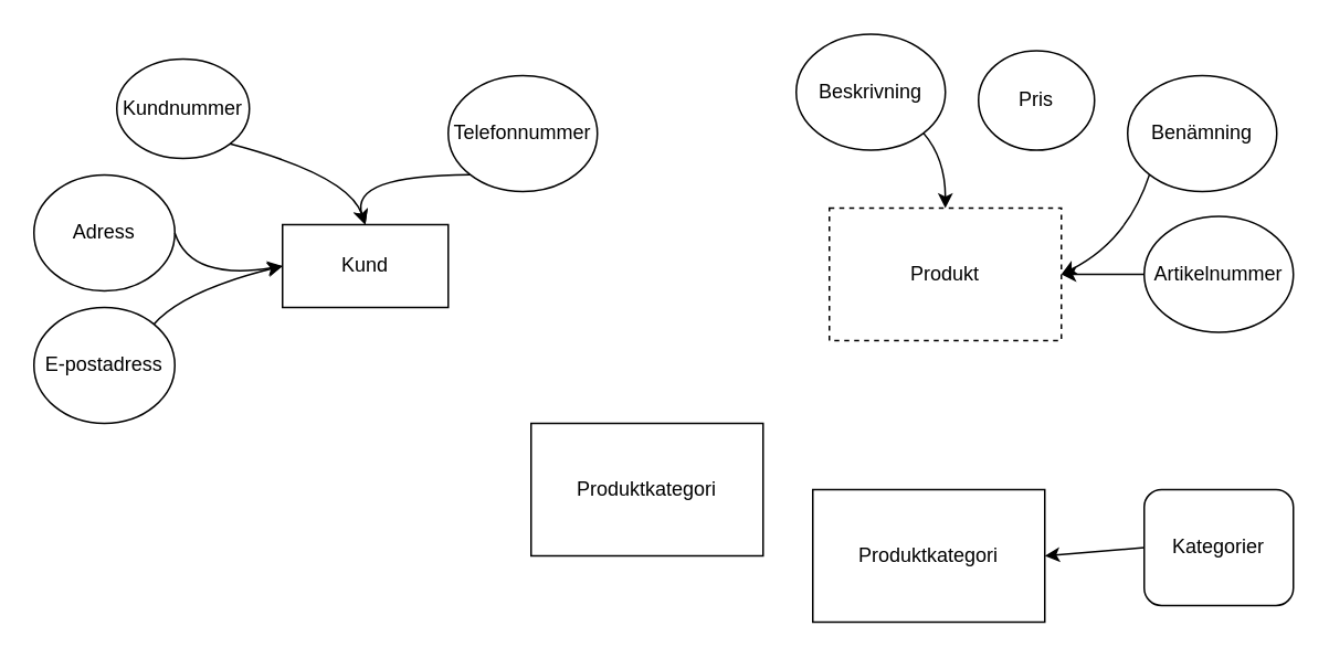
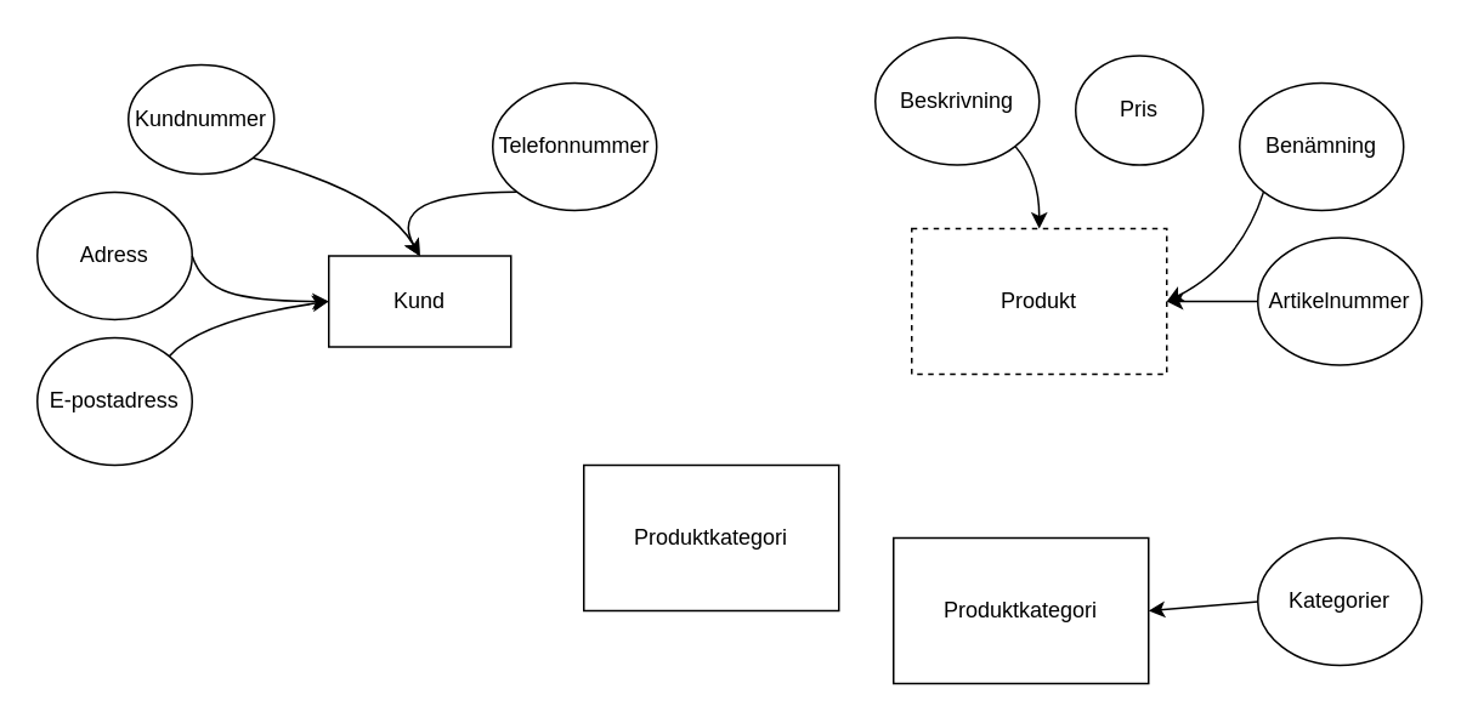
  <mxCell id="0" />
  <mxCell id="1" parent="0" />
- <mxCell id="2" value="Kund" style="rounded=0;whiteSpace=wrap;html=1;" vertex="1" parent="1"><mxGeometry x="170" y="135" width="100" height="50" as="geometry" /></mxCell>
+ <mxCell id="2" value="Kund" style="rounded=0;whiteSpace=wrap;html=1;" vertex="1" parent="1"><mxGeometry x="180" y="140" width="100" height="50" as="geometry" /></mxCell>
  <mxCell id="3" value="Produkt" style="rounded=0;whiteSpace=wrap;html=1;dashed=1;" vertex="1" parent="1"><mxGeometry x="500" y="125" width="140" height="80" as="geometry" /></mxCell>
  <mxCell id="4" value="Produktkategori&lt;br&gt;" style="rounded=0;whiteSpace=wrap;html=1;" vertex="1" parent="1"><mxGeometry x="490" y="295" width="140" height="80" as="geometry" /></mxCell>
  <mxCell id="5" value="Produktkategori&lt;br&gt;" style="rounded=0;whiteSpace=wrap;html=1;" vertex="1" parent="1"><mxGeometry x="320" y="255" width="140" height="80" as="geometry" /></mxCell>
  <mxCell id="6" value="Kundnummer" style="ellipse;whiteSpace=wrap;html=1;" vertex="1" parent="1"><mxGeometry x="70" y="35" width="80" height="60" as="geometry" /></mxCell>
  <mxCell id="7" value="Adress" style="ellipse;whiteSpace=wrap;html=1;" vertex="1" parent="1"><mxGeometry x="20" y="105" width="85" height="70" as="geometry" /></mxCell>
  <mxCell id="8" value="E-postadress" style="ellipse;whiteSpace=wrap;html=1;" vertex="1" parent="1"><mxGeometry x="20" y="185" width="85" height="70" as="geometry" /></mxCell>
  <mxCell id="9" value="Telefonnummer" style="ellipse;whiteSpace=wrap;html=1;" vertex="1" parent="1"><mxGeometry x="270" y="45" width="90" height="70" as="geometry" /></mxCell>
  <mxCell id="10" value="" style="curved=1;endArrow=classic;html=1;rounded=0;exitX=1;exitY=0;exitDx=0;exitDy=0;entryX=0;entryY=0.5;entryDx=0;entryDy=0;" edge="1" parent="1" source="8" target="2"><mxGeometry width="50" height="50" relative="1" as="geometry"><mxPoint x="105" y="215" as="sourcePoint" /><mxPoint x="155" y="165" as="targetPoint" /><Array as="points"><mxPoint x="110" y="175" /></Array></mxGeometry></mxCell>
  <mxCell id="11" value="" style="curved=1;endArrow=classic;html=1;rounded=0;exitX=1;exitY=0.5;exitDx=0;exitDy=0;entryX=0;entryY=0.5;entryDx=0;entryDy=0;" edge="1" parent="1" source="7" target="2"><mxGeometry width="50" height="50" relative="1" as="geometry"><mxPoint x="102" y="205" as="sourcePoint" /><mxPoint x="180" y="170" as="targetPoint" /><Array as="points"><mxPoint x="110" y="155" /><mxPoint x="140" y="165" /></Array></mxGeometry></mxCell>
  <mxCell id="12" value="" style="curved=1;endArrow=classic;html=1;rounded=0;exitX=1;exitY=1;exitDx=0;exitDy=0;entryX=0.5;entryY=0;entryDx=0;entryDy=0;" edge="1" parent="1" source="6" target="2"><mxGeometry width="50" height="50" relative="1" as="geometry"><mxPoint x="140" y="135" as="sourcePoint" /><mxPoint x="218" y="100" as="targetPoint" /><Array as="points"><mxPoint x="210" y="105" /></Array></mxGeometry></mxCell>
  <mxCell id="13" value="" style="curved=1;endArrow=classic;html=1;rounded=0;exitX=0;exitY=1;exitDx=0;exitDy=0;entryX=0.5;entryY=0;entryDx=0;entryDy=0;" edge="1" parent="1" source="9" target="2"><mxGeometry width="50" height="50" relative="1" as="geometry"><mxPoint x="292" y="157.5" as="sourcePoint" /><mxPoint x="370" y="122.5" as="targetPoint" /><Array as="points"><mxPoint x="210" y="105" /></Array></mxGeometry></mxCell>
  <mxCell id="14" value="Artikelnummer" style="ellipse;whiteSpace=wrap;html=1;" vertex="1" parent="1"><mxGeometry x="690" y="130" width="90" height="70" as="geometry" /></mxCell>
  <mxCell id="15" value="Benämning" style="ellipse;whiteSpace=wrap;html=1;" vertex="1" parent="1"><mxGeometry x="680" y="45" width="90" height="70" as="geometry" /></mxCell>
  <mxCell id="16" value="Beskrivning" style="ellipse;whiteSpace=wrap;html=1;" vertex="1" parent="1"><mxGeometry x="480" y="20" width="90" height="70" as="geometry" /></mxCell>
  <mxCell id="17" value="Pris" style="ellipse;whiteSpace=wrap;html=1;" vertex="1" parent="1"><mxGeometry x="590" y="30" width="70" height="60" as="geometry" /></mxCell>
  <mxCell id="18" value="" style="curved=1;endArrow=classic;html=1;rounded=0;exitX=0;exitY=0.5;exitDx=0;exitDy=0;entryX=1;entryY=0.5;entryDx=0;entryDy=0;" edge="1" parent="1" source="14" target="3"><mxGeometry width="50" height="50" relative="1" as="geometry"><mxPoint x="293" y="115" as="sourcePoint" /><mxPoint x="230" y="145" as="targetPoint" /><Array as="points" /></mxGeometry></mxCell>
  <mxCell id="19" value="" style="curved=1;endArrow=classic;html=1;rounded=0;exitX=0;exitY=1;exitDx=0;exitDy=0;entryX=1;entryY=0.5;entryDx=0;entryDy=0;" edge="1" parent="1" source="15" target="3"><mxGeometry width="50" height="50" relative="1" as="geometry"><mxPoint x="700" y="175" as="sourcePoint" /><mxPoint x="650" y="175" as="targetPoint" /><Array as="points"><mxPoint x="680" y="145" /></Array></mxGeometry></mxCell>
  <mxCell id="20" value="" style="curved=1;endArrow=classic;html=1;rounded=0;exitX=1;exitY=1;exitDx=0;exitDy=0;entryX=0.5;entryY=0;entryDx=0;entryDy=0;" edge="1" parent="1" source="16" target="3"><mxGeometry width="50" height="50" relative="1" as="geometry"><mxPoint x="710" y="185" as="sourcePoint" /><mxPoint x="660" y="185" as="targetPoint" /><Array as="points"><mxPoint x="570" y="95" /></Array></mxGeometry></mxCell>
- <mxCell id="21" value="Kategorier" style="whiteSpace=wrap;html=1;rounded=1;" vertex="1" parent="1"><mxGeometry x="690" y="295" width="90" height="70" as="geometry" /></mxCell>
+ <mxCell id="21" value="Kategorier" style="ellipse;whiteSpace=wrap;html=1;" vertex="1" parent="1"><mxGeometry x="690" y="295" width="90" height="70" as="geometry" /></mxCell>
  <mxCell id="22" value="" style="curved=1;endArrow=classic;html=1;rounded=0;exitX=0;exitY=0.5;exitDx=0;exitDy=0;entryX=1;entryY=0.5;entryDx=0;entryDy=0;" edge="1" parent="1" source="21" target="4"><mxGeometry width="50" height="50" relative="1" as="geometry"><mxPoint x="700" y="175" as="sourcePoint" /><mxPoint x="650" y="175" as="targetPoint" /><Array as="points" /></mxGeometry></mxCell>
